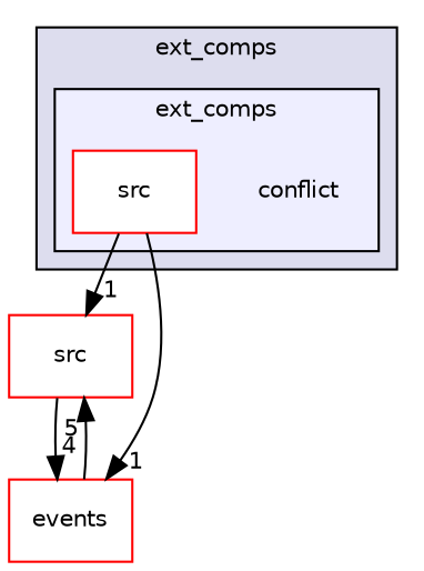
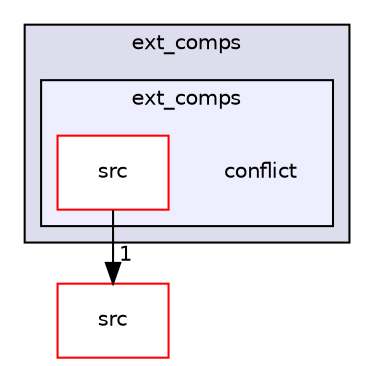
  digraph {
    compound=true
    node [fontname=Helvetica fontsize=10 shape=box color=red fillcolor=white style=filled]
    edge [headlabel=1 labeldistance=1.5 labelfontname=Helvetica labelfontsize=10]
    n1 [label=conflict shape=plaintext color="" fillcolor="" style=""]
    n2 [label=src]
    n3 [label=src]
-   n4 [label=events]
    subgraph cluster_1 {
      bgcolor="#ddddee"
      fontname=Helvetica
      fontsize=10
      label=ext_comps
      pencolor=black
      subgraph cluster_2 {
        bgcolor="#eeeeff"
        fontname=Helvetica
        fontsize=10
        pencolor=black
        n1
        n2
      }
    }
    n2 -> n3
-   n2 -> n4
-   n3 -> n4 [headlabel=4]
-   n4 -> n3 [headlabel=5]
  }
